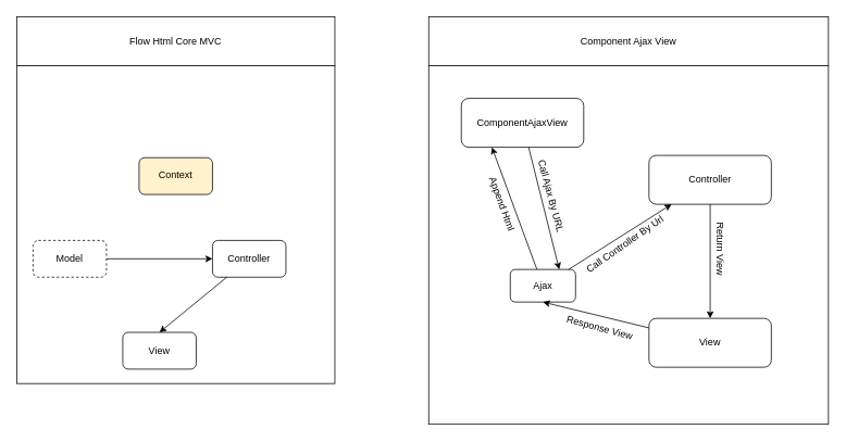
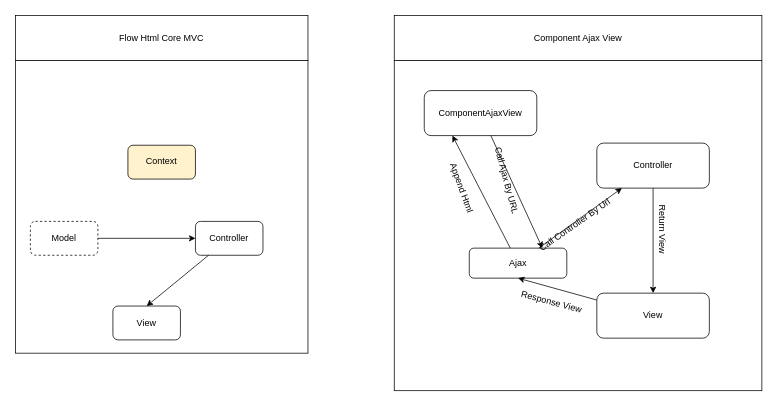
  <mxCell id="0" />
  <mxCell id="1" parent="0" />
  <mxCell id="2" value="" style="group" vertex="1" connectable="0" parent="1"><mxGeometry x="20" y="20" width="390" height="500" as="geometry" /></mxCell>
  <mxCell id="3" value="" style="group" vertex="1" connectable="0" parent="2"><mxGeometry y="60" width="390" height="440" as="geometry" /></mxCell>
  <mxCell id="4" value="" style="whiteSpace=wrap;html=1;aspect=fixed;" vertex="1" parent="3"><mxGeometry width="390" height="390" as="geometry" /></mxCell>
  <mxCell id="5" style="edgeStyle=none;html=1;entryX=0;entryY=0.5;entryDx=0;entryDy=0;" edge="1" parent="3" source="6" target="8"><mxGeometry relative="1" as="geometry" /></mxCell>
  <mxCell id="6" value="Model" style="rounded=1;whiteSpace=wrap;html=1;dashed=1;" vertex="1" parent="3"><mxGeometry x="20" y="214.359" width="90" height="45.128" as="geometry" /></mxCell>
  <mxCell id="7" value="Context" style="rounded=1;whiteSpace=wrap;html=1;fillColor=#fff2cc;" vertex="1" parent="3"><mxGeometry x="150" y="112.821" width="90" height="45.128" as="geometry" /></mxCell>
  <mxCell id="8" value="Controller" style="rounded=1;whiteSpace=wrap;html=1;" vertex="1" parent="3"><mxGeometry x="240" y="214.359" width="90" height="45.128" as="geometry" /></mxCell>
  <mxCell id="9" value="View" style="rounded=1;whiteSpace=wrap;html=1;" vertex="1" parent="3"><mxGeometry x="130" y="327.179" width="90" height="45.128" as="geometry" /></mxCell>
  <mxCell id="10" style="edgeStyle=none;html=1;entryX=0.5;entryY=0;entryDx=0;entryDy=0;" edge="1" parent="3" source="8" target="9"><mxGeometry relative="1" as="geometry" /></mxCell>
  <mxCell id="11" value="Flow Html Core MVC" style="rounded=0;whiteSpace=wrap;html=1;" vertex="1" parent="2"><mxGeometry width="390" height="60" as="geometry" /></mxCell>
  <mxCell id="12" value="" style="group" vertex="1" connectable="0" parent="1"><mxGeometry x="525" y="80" width="490" height="440" as="geometry" /></mxCell>
  <mxCell id="13" value="" style="rounded=0;whiteSpace=wrap;html=1;" vertex="1" parent="12"><mxGeometry width="490" height="440" as="geometry" /></mxCell>
  <mxCell id="14" value="ComponentAjaxView" style="rounded=1;whiteSpace=wrap;html=1;" vertex="1" parent="12"><mxGeometry x="40" y="40" width="150" height="60" as="geometry" /></mxCell>
  <mxCell id="15" style="edgeStyle=none;html=1;entryX=0.25;entryY=1;entryDx=0;entryDy=0;" edge="1" parent="12" source="16" target="14"><mxGeometry relative="1" as="geometry" /></mxCell>
- <mxCell id="16" value="Ajax" style="rounded=1;whiteSpace=wrap;html=1;" vertex="1" parent="12"><mxGeometry x="100" y="250" width="80" height="40" as="geometry" /></mxCell>
+ <mxCell id="16" value="Ajax" style="rounded=1;whiteSpace=wrap;html=1;" vertex="1" parent="12"><mxGeometry x="100" y="250" width="130" height="40" as="geometry" /></mxCell>
  <mxCell id="17" value="" style="edgeStyle=none;html=1;entryX=0.75;entryY=0;entryDx=0;entryDy=0;" edge="1" parent="12" source="14" target="16"><mxGeometry relative="1" as="geometry" /></mxCell>
  <mxCell id="18" value="Controller" style="rounded=1;whiteSpace=wrap;html=1;" vertex="1" parent="12"><mxGeometry x="270" y="110" width="150" height="60" as="geometry" /></mxCell>
  <mxCell id="19" value="" style="edgeStyle=none;html=1;" edge="1" parent="12" source="16" target="18"><mxGeometry relative="1" as="geometry" /></mxCell>
  <mxCell id="20" style="edgeStyle=none;html=1;entryX=0.5;entryY=1;entryDx=0;entryDy=0;" edge="1" parent="12" source="21" target="16"><mxGeometry relative="1" as="geometry" /></mxCell>
  <mxCell id="21" value="View" style="rounded=1;whiteSpace=wrap;html=1;" vertex="1" parent="12"><mxGeometry x="270" y="310" width="150" height="60" as="geometry" /></mxCell>
  <mxCell id="22" value="" style="edgeStyle=none;html=1;" edge="1" parent="12" source="18" target="21"><mxGeometry relative="1" as="geometry" /></mxCell>
  <mxCell id="23" value="Response View" style="text;html=1;strokeColor=none;fillColor=none;align=center;verticalAlign=middle;whiteSpace=wrap;rounded=0;rotation=15;" vertex="1" parent="12"><mxGeometry x="160" y="307" width="100" height="30" as="geometry" /></mxCell>
  <mxCell id="24" value="Return View" style="text;html=1;strokeColor=none;fillColor=none;align=center;verticalAlign=middle;whiteSpace=wrap;rounded=0;rotation=90;" vertex="1" parent="12"><mxGeometry x="317" y="210" width="80" height="30" as="geometry" /></mxCell>
  <mxCell id="25" value="Append Html" style="text;html=1;strokeColor=none;fillColor=none;align=center;verticalAlign=middle;whiteSpace=wrap;rounded=0;rotation=70;" vertex="1" parent="12"><mxGeometry x="40" y="160" width="100" height="20" as="geometry" /></mxCell>
  <mxCell id="26" value="Call Ajax By URL" style="text;html=1;strokeColor=none;fillColor=none;align=center;verticalAlign=middle;whiteSpace=wrap;rounded=0;rotation=75;" vertex="1" parent="12"><mxGeometry x="100" y="150" width="100" height="20" as="geometry" /></mxCell>
  <mxCell id="27" value="Call Controller By Url" style="text;html=1;strokeColor=none;fillColor=none;align=center;verticalAlign=middle;whiteSpace=wrap;rounded=0;rotation=-35;" vertex="1" parent="12"><mxGeometry x="181.34" y="204" width="120" height="30" as="geometry" /></mxCell>
  <mxCell id="28" value="Component Ajax View" style="rounded=0;whiteSpace=wrap;html=1;" vertex="1" parent="1"><mxGeometry x="525" y="20" width="490" height="60" as="geometry" /></mxCell>
